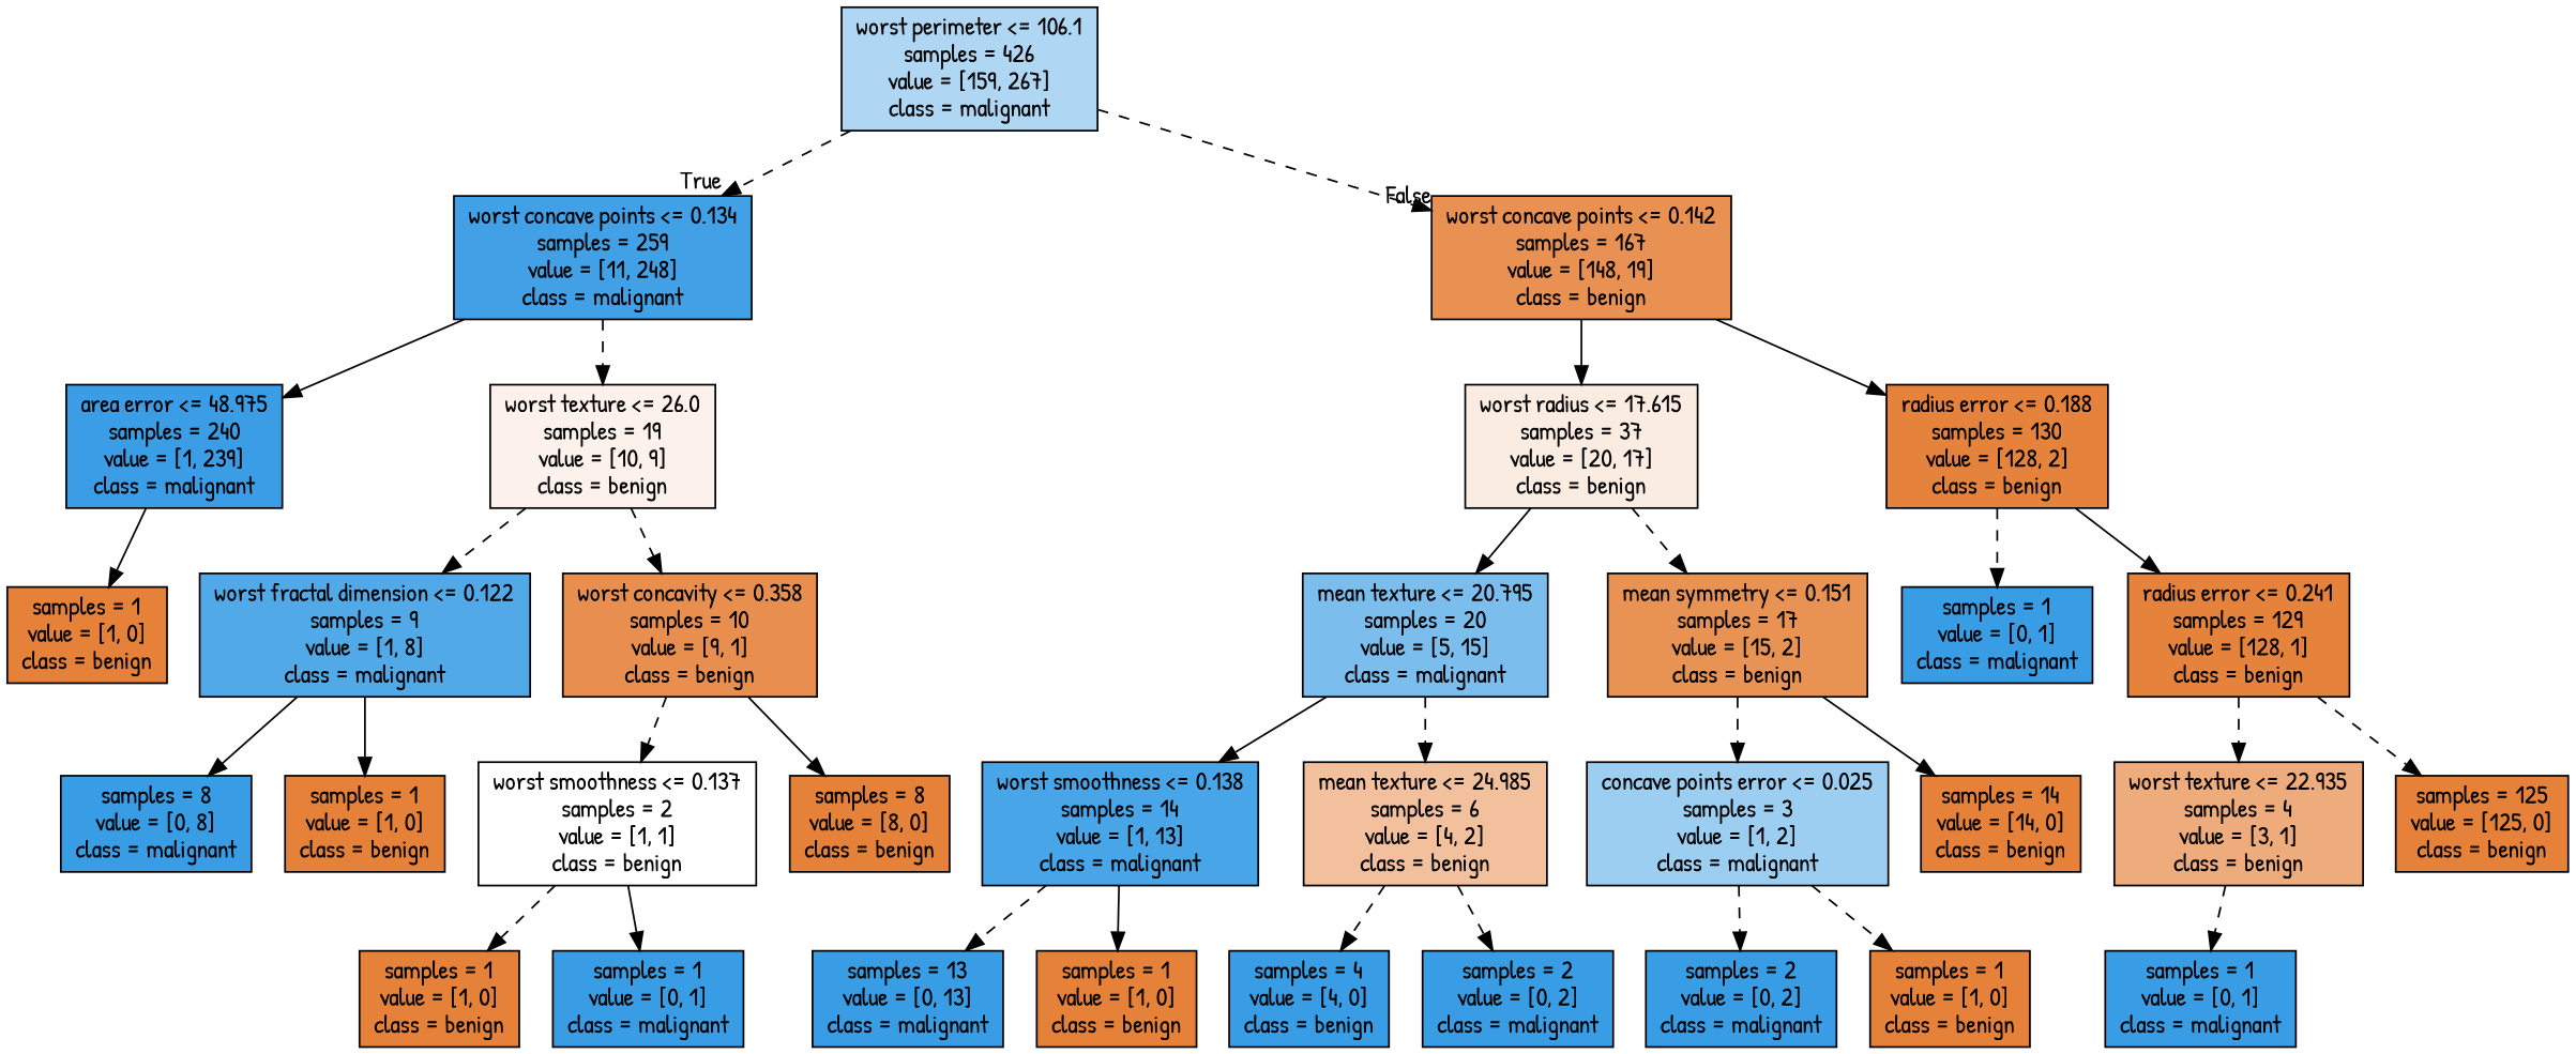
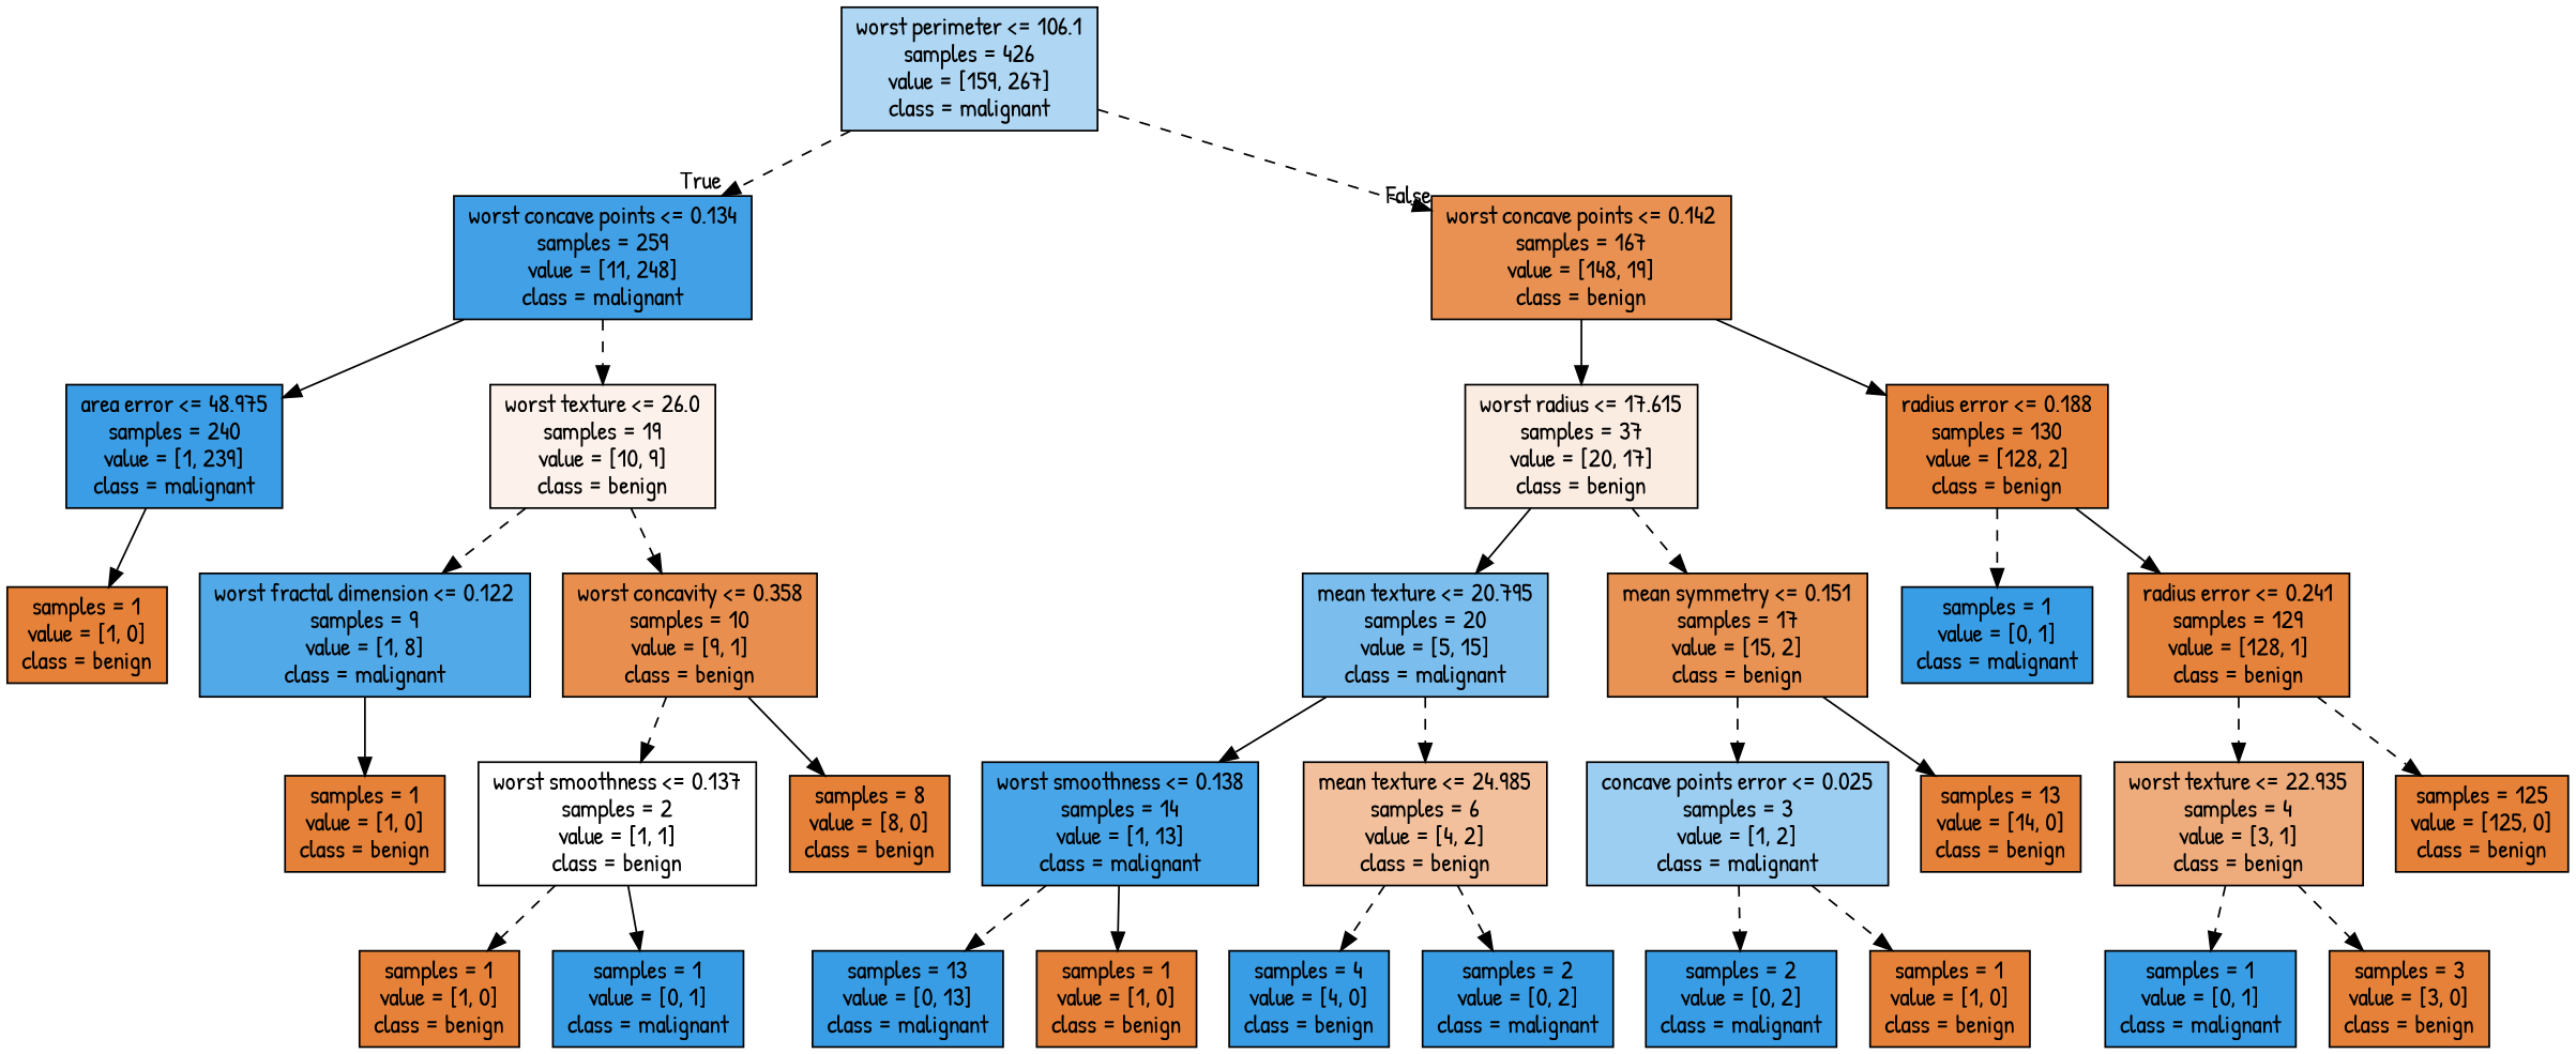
  digraph {
    fontname="Patrick Hand"
    node [color=black fillcolor="#e58139" fontname="Patrick Hand" shape=box style=filled]
    edge [fontname="Patrick Hand" style=dashed]
    n1 [fillcolor="#afd7f4" label="worst perimeter <= 106.1\nsamples = 426\nvalue = [159, 267]\nclass = malignant"]
    n2 [fillcolor="#42a1e6" label="worst concave points <= 0.134\nsamples = 259\nvalue = [11, 248]\nclass = malignant"]
    n3 [fillcolor="#e89152" label="worst concave points <= 0.142\nsamples = 167\nvalue = [148, 19]\nclass = benign"]
    n4 [fillcolor="#3a9de5" label="area error <= 48.975\nsamples = 240\nvalue = [1, 239]\nclass = malignant"]
    n5 [fillcolor="#fcf2eb" label="worst texture <= 26.0\nsamples = 19\nvalue = [10, 9]\nclass = benign"]
    n6 [fillcolor="#fbece1" label="worst radius <= 17.615\nsamples = 37\nvalue = [20, 17]\nclass = benign"]
    n7 [fillcolor="#e5833c" label="radius error <= 0.188\nsamples = 130\nvalue = [128, 2]\nclass = benign"]
    n8 [label="samples = 1\nvalue = [1, 0]\nclass = benign"]
    n9 [fillcolor="#52a9e8" label="worst fractal dimension <= 0.122\nsamples = 9\nvalue = [1, 8]\nclass = malignant"]
    n10 [fillcolor="#e88f4f" label="worst concavity <= 0.358\nsamples = 10\nvalue = [9, 1]\nclass = benign"]
-   n11 [fillcolor="#399de5" label="samples = 8\nvalue = [0, 8]\nclass = malignant"]
    n12 [label="samples = 1\nvalue = [1, 0]\nclass = benign"]
    n13 [fillcolor="#ffffff" label="worst smoothness <= 0.137\nsamples = 2\nvalue = [1, 1]\nclass = benign"]
    n14 [label="samples = 8\nvalue = [8, 0]\nclass = benign"]
    n15 [label="samples = 1\nvalue = [1, 0]\nclass = benign"]
    n16 [fillcolor="#399de5" label="samples = 1\nvalue = [0, 1]\nclass = malignant"]
    n17 [fillcolor="#7bbeee" label="mean texture <= 20.795\nsamples = 20\nvalue = [5, 15]\nclass = malignant"]
    n18 [fillcolor="#e89253" label="mean symmetry <= 0.151\nsamples = 17\nvalue = [15, 2]\nclass = benign"]
    n19 [fillcolor="#399de5" label="samples = 1\nvalue = [0, 1]\nclass = malignant"]
    n20 [fillcolor="#e5823b" label="radius error <= 0.241\nsamples = 129\nvalue = [128, 1]\nclass = benign"]
    n21 [fillcolor="#48a5e7" label="worst smoothness <= 0.138\nsamples = 14\nvalue = [1, 13]\nclass = malignant"]
    n22 [fillcolor="#f2c09c" label="mean texture <= 24.985\nsamples = 6\nvalue = [4, 2]\nclass = benign"]
    n23 [fillcolor="#9ccef2" label="concave points error <= 0.025\nsamples = 3\nvalue = [1, 2]\nclass = malignant"]
-   n24 [label="samples = 14\nvalue = [14, 0]\nclass = benign"]
+   n24 [label="samples = 13\nvalue = [14, 0]\nclass = benign"]
    n25 [fillcolor="#399de5" label="samples = 13\nvalue = [0, 13]\nclass = malignant"]
    n26 [label="samples = 1\nvalue = [1, 0]\nclass = benign"]
    n27 [fillcolor="#399de5" label="samples = 4\nvalue = [4, 0]\nclass = benign"]
    n28 [fillcolor="#399de5" label="samples = 2\nvalue = [0, 2]\nclass = malignant"]
    n29 [fillcolor="#399de5" label="samples = 2\nvalue = [0, 2]\nclass = malignant"]
    n30 [label="samples = 1\nvalue = [1, 0]\nclass = benign"]
    n31 [fillcolor="#eeab7b" label="worst texture <= 22.935\nsamples = 4\nvalue = [3, 1]\nclass = benign"]
    n32 [label="samples = 125\nvalue = [125, 0]\nclass = benign"]
    n33 [fillcolor="#399de5" label="samples = 1\nvalue = [0, 1]\nclass = malignant"]
+   n34 [label="samples = 3\nvalue = [3, 0]\nclass = benign"]
    n1 -> n2 [headlabel=True labelangle=45 labeldistance=2.5]
    n1 -> n3 [headlabel=False labelangle=-45 labeldistance=2.5]
    n2 -> n4 [style=solid]
    n2 -> n5
    n3 -> n6 [style=solid]
    n3 -> n7 [style=solid]
    n4 -> n8 [style=solid]
    n5 -> n9
    n5 -> n10
    n6 -> n17 [style=solid]
    n6 -> n18
    n7 -> n19
    n7 -> n20 [style=solid]
-   n9 -> n11 [style=solid]
    n9 -> n12 [style=solid]
    n10 -> n13
    n10 -> n14 [style=solid]
    n13 -> n15
    n13 -> n16 [style=solid]
    n17 -> n21 [style=solid]
    n17 -> n22
    n18 -> n23
    n18 -> n24 [style=solid]
    n20 -> n31
    n20 -> n32
    n21 -> n25
    n21 -> n26 [style=solid]
    n22 -> n27
    n22 -> n28
    n23 -> n29
    n23 -> n30
    n31 -> n33
+   n31 -> n34
  }
